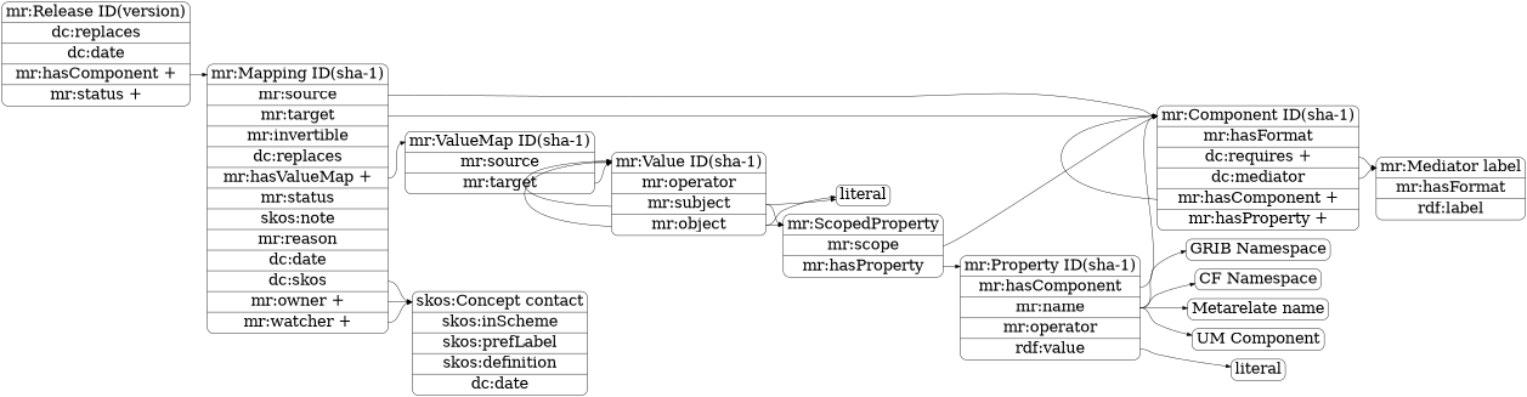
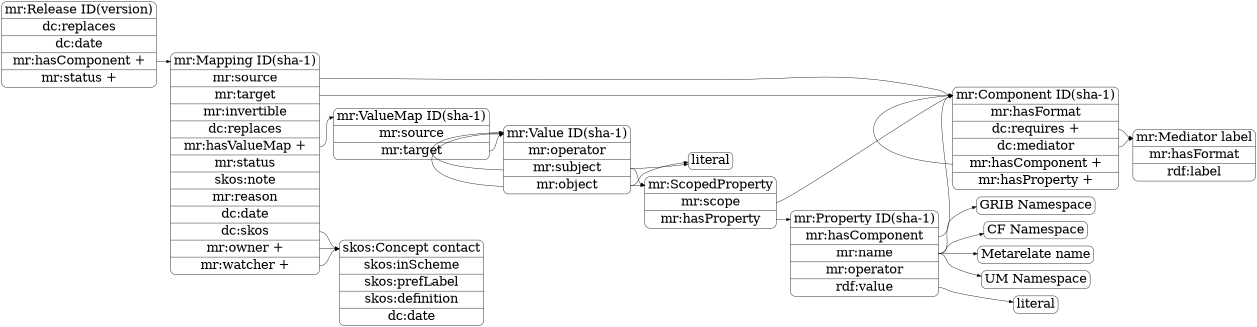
  digraph {
    rankdir=LR
    node [fontsize=32 shape=Mrecord]
    edge [fontsize=24 headport=title tailport=name]
    n1 [label="<title> mr:Property ID(sha-1) |<comp> mr:hasComponent |<name> mr:name |<op> mr:operator|<pval> rdf:value"]
    n2 [label="<title> mr:Component ID(sha-1) |<format> mr:hasFormat |<req> dc:requires +|<med> dc:mediator|<component> mr:hasComponent +|<prop> mr:hasProperty +"]
    n3 [label="<title> literal"]
-   n4 [label="UM Component"]
+   n4 [label="UM Namespace"]
    n5 [label="GRIB Namespace"]
    n6 [label="CF Namespace"]
    n7 [label="Metarelate name"]
    n8 [label="<title> mr:Mediator label |<format> mr:hasFormat|<label> rdf:label  "]
    n9 [label="<title> mr:ValueMap ID(sha-1) |<source> mr:source |<target> mr:target"]
    n10 [label="<title> mr:Value ID(sha-1) |<o> mr:operator |<sub> mr:subject |<ob> mr:object"]
    n11 [label="<title> mr:ScopedProperty | <scope> mr:scope |<val> mr:hasProperty"]
    n12 [label="<title> literal"]
    n13 [label="<title> mr:Mapping ID(sha-1) |<source> mr:source |<target> mr:target |mr:invertible | dc:replaces  |<valmap> mr:hasValueMap +|mr:status |skos:note |mr:reason |dc:date |<c> dc:skos |<o> mr:owner + |<w> mr:watcher +"]
    n14 [label="<title> skos:Concept contact | skos:inScheme| skos:prefLabel |skos:definition |dc:date"]
    n15 [label="<title> mr:Release ID(version)|dc:replaces|dc:date|<con>mr:hasComponent + |mr:status +"]
    n1 -> n2 [tailport=comp]
    n1 -> n3 [tailport=pval]
    n1 -> n4
    n1 -> n5
    n1 -> n6
    n1 -> n7
    n2 -> n2 [tailport=component]
    n2 -> n8 [tailport=med]
    n2 -> n8 [tailport=req]
    n9 -> n10 [tailport=source]
    n9 -> n10 [tailport=target]
    n10 -> n10 [tailport=sub]
    n10 -> n10 [tailport=ob]
    n10 -> n11 [tailport=sub]
    n10 -> n11 [tailport=ob]
    n10 -> n12 [tailport=sub]
    n10 -> n12 [tailport=ob]
    n11 -> n1 [tailport=val]
    n11 -> n2 [tailport=scope]
    n13 -> n2 [tailport=source]
    n13 -> n2 [tailport=target]
    n13 -> n9 [tailport=valmap]
    n13 -> n14 [tailport=c]
    n13 -> n14 [tailport=o]
    n13 -> n14 [tailport=w]
    n15 -> n13 [tailport=con]
  }
